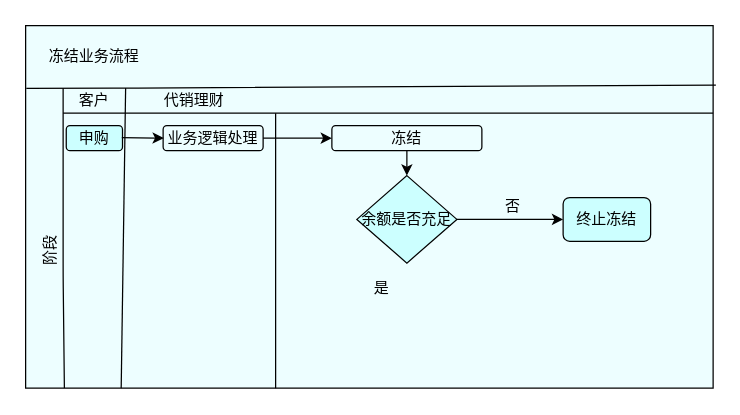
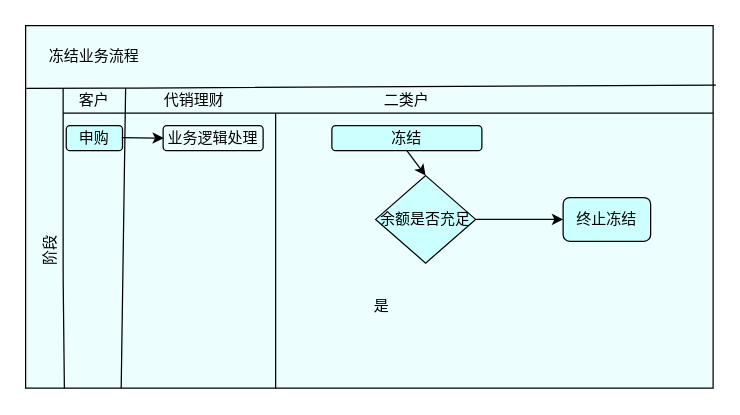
  <mxCell id="0" />
  <mxCell id="1" parent="0" />
  <mxCell id="2" value="" style="rounded=0;whiteSpace=wrap;html=1;fillColor=#EDFEFF;" parent="1" vertex="1"><mxGeometry x="20" y="20" width="550" height="290" as="geometry" /></mxCell>
  <mxCell id="3" value="" style="endArrow=none;html=1;entryX=1.004;entryY=0.164;entryDx=0;entryDy=0;entryPerimeter=0;exitX=0.001;exitY=0.173;exitDx=0;exitDy=0;exitPerimeter=0;" parent="1" source="2" target="2" edge="1"><mxGeometry width="50" height="50" relative="1" as="geometry"><mxPoint x="18" y="68" as="sourcePoint" /><mxPoint x="320" y="150" as="targetPoint" /><Array as="points"><mxPoint x="100" y="70" /></Array></mxGeometry></mxCell>
  <mxCell id="4" value="冻结业务流程" style="text;html=1;strokeColor=none;fillColor=none;align=center;verticalAlign=middle;whiteSpace=wrap;rounded=0;" parent="1" vertex="1"><mxGeometry x="30" y="40" width="90" height="10" as="geometry" /></mxCell>
  <mxCell id="5" value="" style="endArrow=none;html=1;" parent="1" edge="1"><mxGeometry width="50" height="50" relative="1" as="geometry"><mxPoint x="50" y="70" as="sourcePoint" /><mxPoint x="51" y="310" as="targetPoint" /><Array as="points"><mxPoint x="50" y="140" /><mxPoint x="50" y="220" /></Array></mxGeometry></mxCell>
  <mxCell id="6" value="阶段" style="text;html=1;strokeColor=none;fillColor=none;align=center;verticalAlign=middle;whiteSpace=wrap;rounded=0;rotation=-90;" parent="1" vertex="1"><mxGeometry x="20" y="190" width="40" height="20" as="geometry" /></mxCell>
  <mxCell id="7" value="" style="endArrow=none;html=1;" parent="1" source="2" edge="1"><mxGeometry width="50" height="50" relative="1" as="geometry"><mxPoint x="210" y="120" as="sourcePoint" /><mxPoint x="50" y="90" as="targetPoint" /><Array as="points"><mxPoint x="570" y="90" /><mxPoint x="70" y="90" /></Array></mxGeometry></mxCell>
  <mxCell id="8" value="" style="endArrow=none;html=1;exitX=0.139;exitY=1;exitDx=0;exitDy=0;exitPerimeter=0;" parent="1" source="2" edge="1"><mxGeometry width="50" height="50" relative="1" as="geometry"><mxPoint x="100" y="310" as="sourcePoint" /><mxPoint x="100" y="70" as="targetPoint" /></mxGeometry></mxCell>
  <mxCell id="9" value="客户" style="text;html=1;strokeColor=none;fillColor=none;align=center;verticalAlign=middle;whiteSpace=wrap;rounded=0;" parent="1" vertex="1"><mxGeometry x="55" y="70" width="40" height="20" as="geometry" /></mxCell>
  <mxCell id="10" value="" style="rounded=1;whiteSpace=wrap;html=1;fillColor=#CCFFFF;" parent="1" vertex="1"><mxGeometry x="52.5" y="100" width="45" height="20" as="geometry" /></mxCell>
  <mxCell id="11" value="申购" style="text;html=1;strokeColor=none;fillColor=none;align=center;verticalAlign=middle;whiteSpace=wrap;rounded=0;" parent="1" vertex="1"><mxGeometry x="55" y="100" width="40" height="20" as="geometry" /></mxCell>
  <mxCell id="12" value="" style="endArrow=none;html=1;" parent="1" edge="1"><mxGeometry width="50" height="50" relative="1" as="geometry"><mxPoint x="220" y="310" as="sourcePoint" /><mxPoint x="220" y="90" as="targetPoint" /><Array as="points"><mxPoint x="220" y="310" /></Array></mxGeometry></mxCell>
  <mxCell id="13" value="代销理财" style="text;html=1;strokeColor=none;fillColor=none;align=center;verticalAlign=middle;whiteSpace=wrap;rounded=0;" parent="1" vertex="1"><mxGeometry x="130" y="70" width="50" height="20" as="geometry" /></mxCell>
  <mxCell id="14" value="业务逻辑处理" style="rounded=1;whiteSpace=wrap;html=1;fillColor=#edfeff;" parent="1" vertex="1"><mxGeometry x="130" y="100" width="80" height="20" as="geometry" /></mxCell>
  <mxCell id="15" value="" style="endArrow=classic;html=1;exitX=1.049;exitY=0.483;exitDx=0;exitDy=0;exitPerimeter=0;" parent="1" source="11" edge="1"><mxGeometry width="50" height="50" relative="1" as="geometry"><mxPoint x="95" y="110" as="sourcePoint" /><mxPoint x="130.5" y="109.99" as="targetPoint" /></mxGeometry></mxCell>
- <mxCell id="17" value="冻结" style="rounded=1;whiteSpace=wrap;html=1;fillColor=#edfeff;" parent="1" vertex="1"><mxGeometry x="265" y="100" width="120" height="20" as="geometry" /></mxCell>
- <mxCell id="18" value="" style="endArrow=classic;html=1;exitX=1;exitY=0.5;exitDx=0;exitDy=0;entryX=0;entryY=0.5;entryDx=0;entryDy=0;" parent="1" source="14" target="17" edge="1"><mxGeometry width="50" height="50" relative="1" as="geometry"><mxPoint x="230" y="180" as="sourcePoint" /><mxPoint x="280" y="130" as="targetPoint" /></mxGeometry></mxCell>
- <mxCell id="19" value="余额是否充足" style="rhombus;whiteSpace=wrap;html=1;fillColor=#CCFFFF;" parent="1" vertex="1"><mxGeometry x="285" y="140" width="80" height="70" as="geometry" /></mxCell>
+ <mxCell id="16" value="二类户" style="text;html=1;strokeColor=none;fillColor=none;align=center;verticalAlign=middle;whiteSpace=wrap;rounded=0;" parent="1" vertex="1"><mxGeometry x="300" y="70" width="50" height="20" as="geometry" /></mxCell>
+ <mxCell id="17" value="冻结" style="rounded=1;whiteSpace=wrap;html=1;fillColor=#CCFFFF;" parent="1" vertex="1"><mxGeometry x="265" y="100" width="120" height="20" as="geometry" /></mxCell>
+ <mxCell id="19" value="余额是否充足" style="rhombus;whiteSpace=wrap;html=1;fillColor=#CCFFFF;" parent="1" vertex="1"><mxGeometry x="300" y="140" width="80" height="70" as="geometry" /></mxCell>
  <mxCell id="20" value="" style="endArrow=classic;html=1;exitX=0.5;exitY=1;exitDx=0;exitDy=0;entryX=0.5;entryY=0;entryDx=0;entryDy=0;" parent="1" source="17" target="19" edge="1"><mxGeometry width="50" height="50" relative="1" as="geometry"><mxPoint x="310" y="170" as="sourcePoint" /><mxPoint x="360" y="120" as="targetPoint" /></mxGeometry></mxCell>
  <mxCell id="21" value="终止冻结" style="rounded=1;whiteSpace=wrap;html=1;fillColor=#CCFFFF;" parent="1" vertex="1"><mxGeometry x="450" y="157.5" width="70" height="35" as="geometry" /></mxCell>
  <mxCell id="22" value="" style="endArrow=classic;html=1;exitX=1;exitY=0.5;exitDx=0;exitDy=0;" parent="1" source="19" edge="1"><mxGeometry width="50" height="50" relative="1" as="geometry"><mxPoint x="400" y="220" as="sourcePoint" /><mxPoint x="450" y="175" as="targetPoint" /></mxGeometry></mxCell>
- <mxCell id="23" value="否" style="text;html=1;strokeColor=none;fillColor=none;align=center;verticalAlign=middle;whiteSpace=wrap;rounded=0;" parent="1" vertex="1"><mxGeometry x="390" y="155" width="40" height="20" as="geometry" /></mxCell>
- <mxCell id="24" value="是" style="text;html=1;strokeColor=none;fillColor=none;align=center;verticalAlign=middle;whiteSpace=wrap;rounded=0;" parent="1" vertex="1"><mxGeometry x="285" y="220" width="40" height="20" as="geometry" /></mxCell>
+ <mxCell id="24" value="是" style="text;html=1;strokeColor=none;fillColor=none;align=center;verticalAlign=middle;whiteSpace=wrap;rounded=0;" parent="1" vertex="1"><mxGeometry x="285" y="235" width="40" height="20" as="geometry" /></mxCell>
